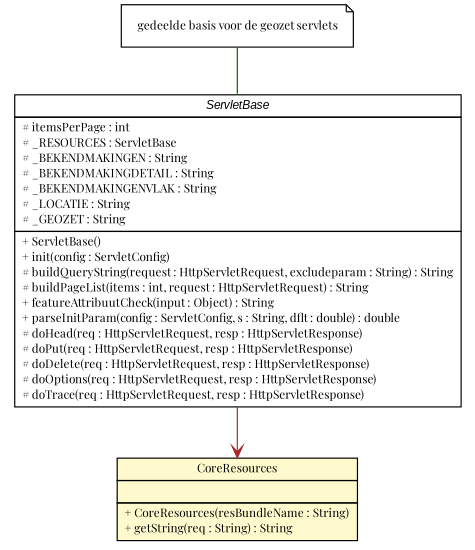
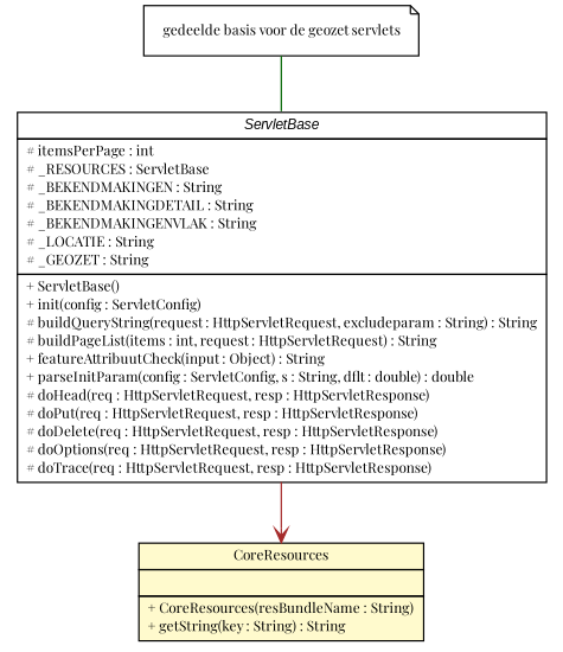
  digraph {
    fontname="Playfair Display"
    nodesep=0.25
    ranksep=0.5
    node [fontcolor=black fontname="Playfair Display" fontsize=10.0 shape=plaintext]
    edge [fontname="Playfair Display" headport=p labelfontname=arial labelfontsize=10 style=solid]
    n1 [label=<<table title="nl.geozet.common.ServletBase" border="0" cellborder="1" cellspacing="0" cellpadding="2" port="p" href="./ServletBase.html"> 		<tr><td><table border="0" cellspacing="0" cellpadding="1"> <tr><td align="center" balign="center"><font face="arial italic"> ServletBase </font></td></tr> 		</table></td></tr> 		<tr><td><table border="0" cellspacing="0" cellpadding="1"> <tr><td align="left" balign="left"> # itemsPerPage : int </td></tr> <tr><td align="left" balign="left"> # _RESOURCES : ServletBase </td></tr> <tr><td align="left" balign="left"> # _BEKENDMAKINGEN : String </td></tr> <tr><td align="left" balign="left"> # _BEKENDMAKINGDETAIL : String </td></tr> <tr><td align="left" balign="left"> # _BEKENDMAKINGENVLAK : String </td></tr> <tr><td align="left" balign="left"> # _LOCATIE : String </td></tr> <tr><td align="left" balign="left"> # _GEOZET : String </td></tr> 		</table></td></tr> 		<tr><td><table border="0" cellspacing="0" cellpadding="1"> <tr><td align="left" balign="left"> + ServletBase() </td></tr> <tr><td align="left" balign="left"> + init(config : ServletConfig) </td></tr> <tr><td align="left" balign="left"> # buildQueryString(request : HttpServletRequest, excludeparam : String) : String </td></tr> <tr><td align="left" balign="left"> # buildPageList(items : int, request : HttpServletRequest) : String </td></tr> <tr><td align="left" balign="left"> + featureAttribuutCheck(input : Object) : String </td></tr> <tr><td align="left" balign="left"> + parseInitParam(config : ServletConfig, s : String, dflt : double) : double </td></tr> <tr><td align="left" balign="left"> # doHead(req : HttpServletRequest, resp : HttpServletResponse) </td></tr> <tr><td align="left" balign="left"> # doPut(req : HttpServletRequest, resp : HttpServletResponse) </td></tr> <tr><td align="left" balign="left"> # doDelete(req : HttpServletRequest, resp : HttpServletResponse) </td></tr> <tr><td align="left" balign="left"> # doOptions(req : HttpServletRequest, resp : HttpServletResponse) </td></tr> <tr><td align="left" balign="left"> # doTrace(req : HttpServletRequest, resp : HttpServletResponse) </td></tr> 		</table></td></tr> 		</table>>]
-   n2 [label=<<table title="nl.geozet.common.CoreResources" border="0" cellborder="1" cellspacing="0" cellpadding="2" port="p" bgcolor="lemonChiffon" href="./CoreResources.html"> 		<tr><td><table border="0" cellspacing="0" cellpadding="1"> <tr><td align="center" balign="center"> CoreResources </td></tr> 		</table></td></tr> 		<tr><td><table border="0" cellspacing="0" cellpadding="1"> <tr><td align="left" balign="left">  </td></tr> 		</table></td></tr> 		<tr><td><table border="0" cellspacing="0" cellpadding="1"> <tr><td align="left" balign="left"> + CoreResources(resBundleName : String) </td></tr> <tr><td align="left" balign="left"> + getString(req : String) : String </td></tr> 		</table></td></tr> 		</table>>]
+   n2 [label=<<table title="nl.geozet.common.CoreResources" border="0" cellborder="1" cellspacing="0" cellpadding="2" port="p" bgcolor="lemonChiffon" href="./CoreResources.html"> 		<tr><td><table border="0" cellspacing="0" cellpadding="1"> <tr><td align="center" balign="center"> CoreResources </td></tr> 		</table></td></tr> 		<tr><td><table border="0" cellspacing="0" cellpadding="1"> <tr><td align="left" balign="left">  </td></tr> 		</table></td></tr> 		<tr><td><table border="0" cellspacing="0" cellpadding="1"> <tr><td align="left" balign="left"> + CoreResources(resBundleName : String) </td></tr> <tr><td align="left" balign="left"> + getString(key : String) : String </td></tr> 		</table></td></tr> 		</table>>]
    n3 [label=<<table title="nl.geozet.common.ServletBase" border="0" cellborder="0" cellspacing="0" cellpadding="2" port="p" href="./ServletBase.html"> 		<tr><td><table border="0" cellspacing="0" cellpadding="1"> <tr><td align="left" balign="left"> gedeelde basis voor de geozet servlets </td></tr> 		</table></td></tr> 		</table>> shape=note]
    n1 -> n2 [arrowhead=open color=brown fontcolor=black fontsize=10.0 tailport=p]
    n3 -> n1 [arrowhead=none color=darkgreen fontsize=10]
  }
